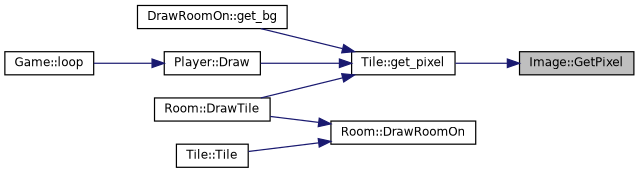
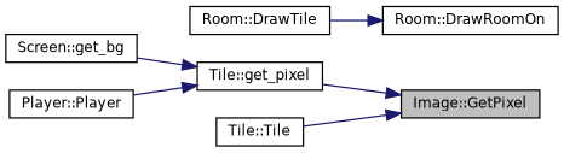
  digraph {
    rankdir=RL
    node [color=black fillcolor=white fontname=Helvetica fontsize=10 shape=record style=filled]
    edge [color=midnightblue dir=back fontname=Helvetica fontsize=10 labelfontname=Helvetica labelfontsize=10 style=solid]
    n1 [fillcolor=grey75 fontcolor=black height=0.2 label="Image::GetPixel" width=0.4]
    n2 [height=0.2 label="Tile::get_pixel" width=0.4]
    n3 [height=0.2 label="Tile::Tile" width=0.4]
-   n4 [height=0.2 label="DrawRoomOn::get_bg" width=0.4]
-   n5 [height=0.2 label="Player::Draw" width=0.4]
+   n4 [height=0.2 label="Screen::get_bg" width=0.4]
+   n5 [height=0.2 label="Player::Player" width=0.4]
    n6 [height=0.2 label="Room::DrawTile" width=0.4]
-   n7 [height=0.2 label="Game::loop" width=0.4]
    n8 [height=0.2 label="Room::DrawRoomOn" width=0.4]
    n1 -> n2
-   n8 -> n3
+   n1 -> n3
    n2 -> n4
    n2 -> n5
-   n2 -> n6
-   n5 -> n7
    n8 -> n6
  }
